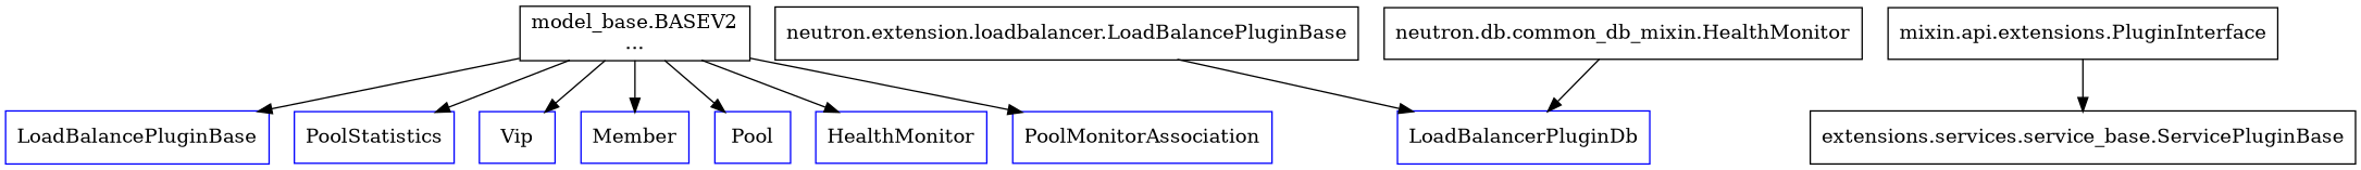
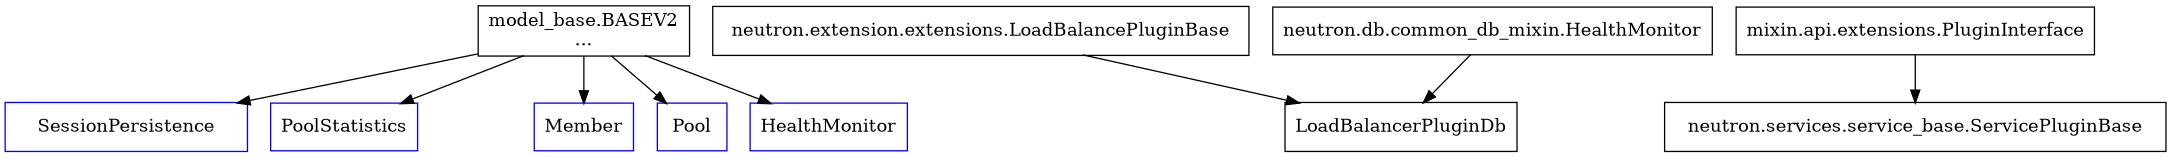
  digraph {
    node [color=blue shape=record]
-   SessionPersistence [label=LoadBalancePluginBase]
-   LoadBalancerPluginDb
+   SessionPersistence
+   LoadBalancerPluginDb [color=black]
    "model_base.BASEV2\n..." [color=""]
    PoolStatistics
-   Vip
    Member
    Pool
    HealthMonitor
-   PoolMonitorAssociation
    n10 [label="mixin.api.extensions.PluginInterface" color=""]
-   "neutron.services.service_base.ServicePluginBase" [label="extensions.services.service_base.ServicePluginBase" color=""]
-   "neutron.extension.loadbalancer.LoadBalancePluginBase" [color=""]
+   "neutron.services.service_base.ServicePluginBase" [color=""]
+   "neutron.extension.loadbalancer.LoadBalancePluginBase" [label="neutron.extension.extensions.LoadBalancePluginBase" color=""]
    n13 [label="neutron.db.common_db_mixin.HealthMonitor" color=""]
    subgraph sub_1 {
      rank=same
      SessionPersistence
      LoadBalancerPluginDb
    }
    "model_base.BASEV2\n..." -> SessionPersistence
    "model_base.BASEV2\n..." -> PoolStatistics
-   "model_base.BASEV2\n..." -> Vip
    "model_base.BASEV2\n..." -> Member
    "model_base.BASEV2\n..." -> Pool
    "model_base.BASEV2\n..." -> HealthMonitor
-   "model_base.BASEV2\n..." -> PoolMonitorAssociation
    n10 -> "neutron.services.service_base.ServicePluginBase"
    "neutron.extension.loadbalancer.LoadBalancePluginBase" -> LoadBalancerPluginDb
    n13 -> LoadBalancerPluginDb
  }
